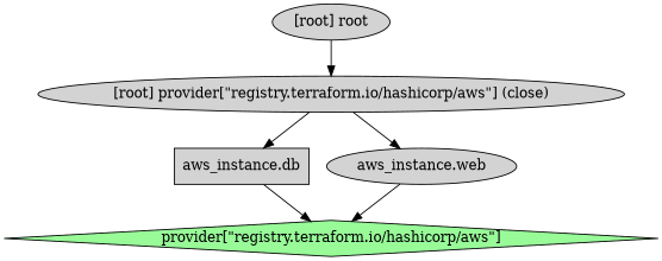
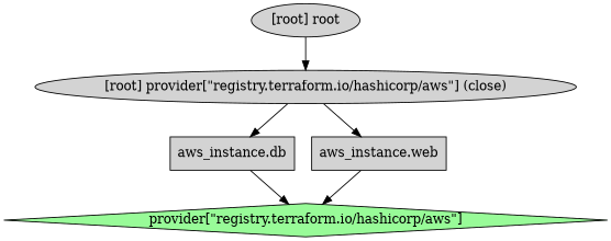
  digraph {
    compound=true
    newrank=true
    node [style=filled fillcolor=lightgrey]
    n1 [label="aws_instance.db" shape=box]
    n2 [label="provider[\"registry.terraform.io/hashicorp/aws\"]" shape=diamond fillcolor=palegreen]
-   n3 [label="aws_instance.web" shape=ellipse]
+   n3 [label="aws_instance.web" shape=box]
    "[root] provider[\"registry.terraform.io/hashicorp/aws\"] (close)"
    "[root] root"
    subgraph sub_1 {
      n1
      n2
      n3
      "[root] provider[\"registry.terraform.io/hashicorp/aws\"] (close)"
      "[root] root"
    }
    n1 -> n2
    n3 -> n2
    "[root] provider[\"registry.terraform.io/hashicorp/aws\"] (close)" -> n1
    "[root] provider[\"registry.terraform.io/hashicorp/aws\"] (close)" -> n3
    "[root] root" -> "[root] provider[\"registry.terraform.io/hashicorp/aws\"] (close)"
  }
